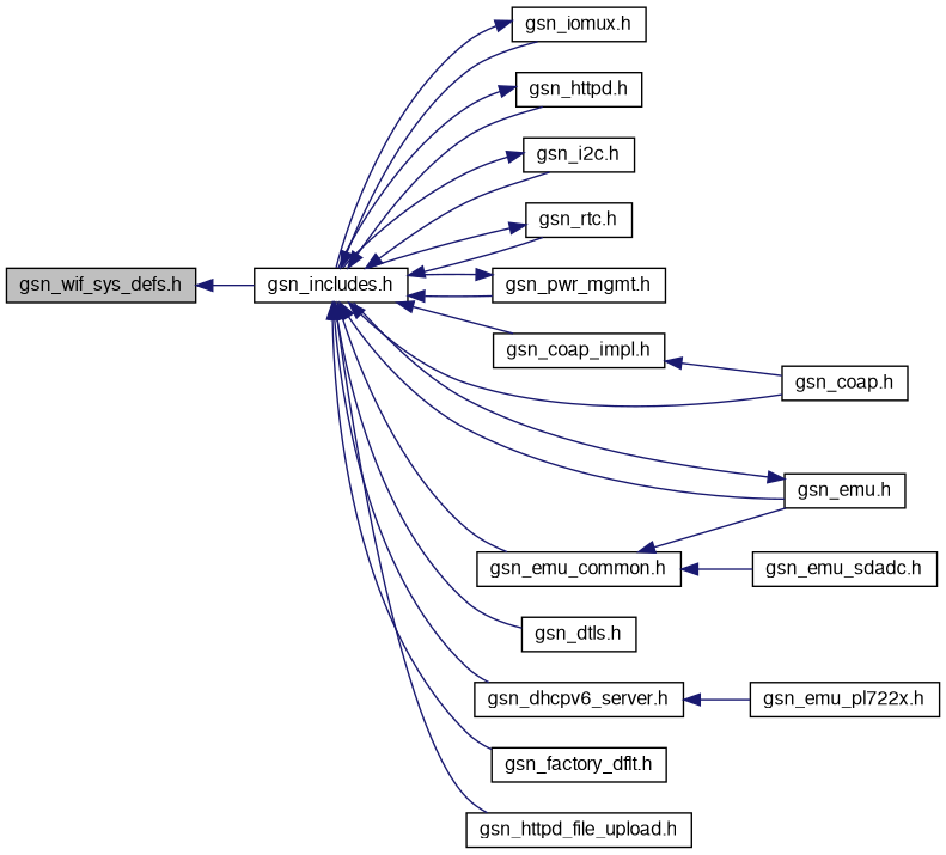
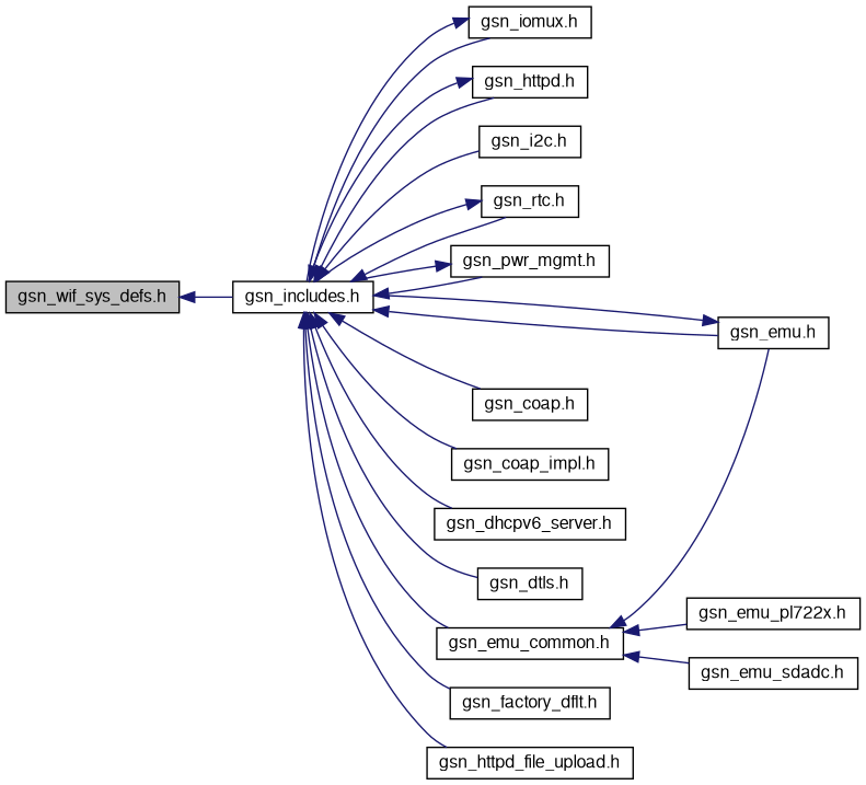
  digraph {
    rankdir=LR
    node [color=black fillcolor=white fontname=FreeSans fontsize=12 shape=record style=filled]
    edge [color=midnightblue dir=back fontname=FreeSans fontsize=12 labelfontname=FreeSans labelfontsize=12 style=solid]
    n1 [fillcolor=grey75 fontcolor=black height=0.2 label="gsn_wif_sys_defs.h" width=0.4]
    n2 [height=0.2 label="gsn_includes.h" width=0.4]
    n3 [height=0.2 label="gsn_iomux.h" width=0.4]
    n4 [height=0.2 label="gsn_httpd.h" width=0.4]
    n5 [height=0.2 label="gsn_i2c.h" width=0.4]
    n6 [height=0.2 label="gsn_rtc.h" width=0.4]
    n7 [height=0.2 label="gsn_pwr_mgmt.h" width=0.4]
    n8 [height=0.2 label="gsn_emu.h" width=0.4]
    n9 [height=0.2 label="gsn_coap.h" width=0.4]
    n10 [height=0.2 label="gsn_coap_impl.h" width=0.4]
    n11 [height=0.2 label="gsn_dhcpv6_server.h" width=0.4]
    n12 [height=0.2 label="gsn_dtls.h" width=0.4]
    n13 [height=0.2 label="gsn_emu_common.h" width=0.4]
    n14 [height=0.2 label="gsn_factory_dflt.h" width=0.4]
    n15 [height=0.2 label="gsn_httpd_file_upload.h" width=0.4]
    n16 [height=0.2 label="gsn_emu_pl722x.h" width=0.4]
    n17 [height=0.2 label="gsn_emu_sdadc.h" width=0.4]
    n1 -> n2
    n2 -> n3
    n2 -> n4
    n2 -> n5
    n2 -> n6
    n2 -> n7
    n2 -> n8
    n2 -> n9
    n2 -> n10
    n2 -> n11
    n2 -> n12
    n2 -> n13
    n2 -> n14
    n2 -> n15
    n3 -> n2
    n4 -> n2
-   n5 -> n2
    n6 -> n2
    n7 -> n2
    n8 -> n2
-   n10 -> n9
    n13 -> n8
-   n11 -> n16
+   n13 -> n16
    n13 -> n17
  }
